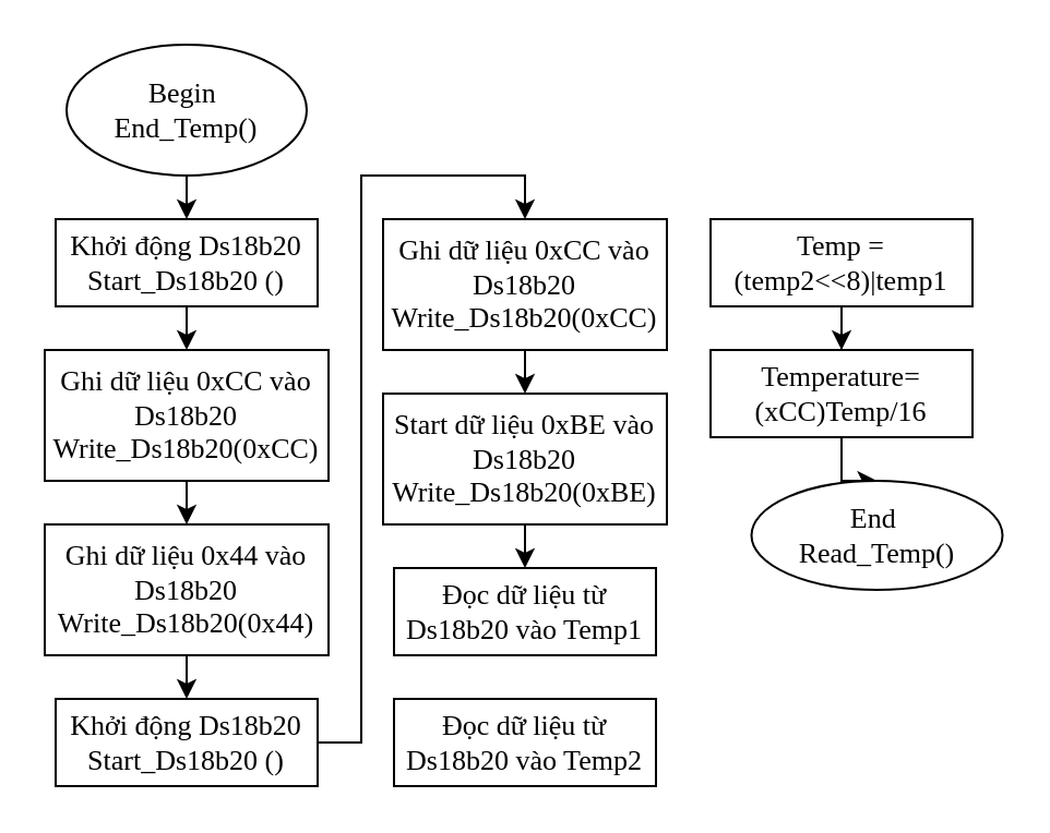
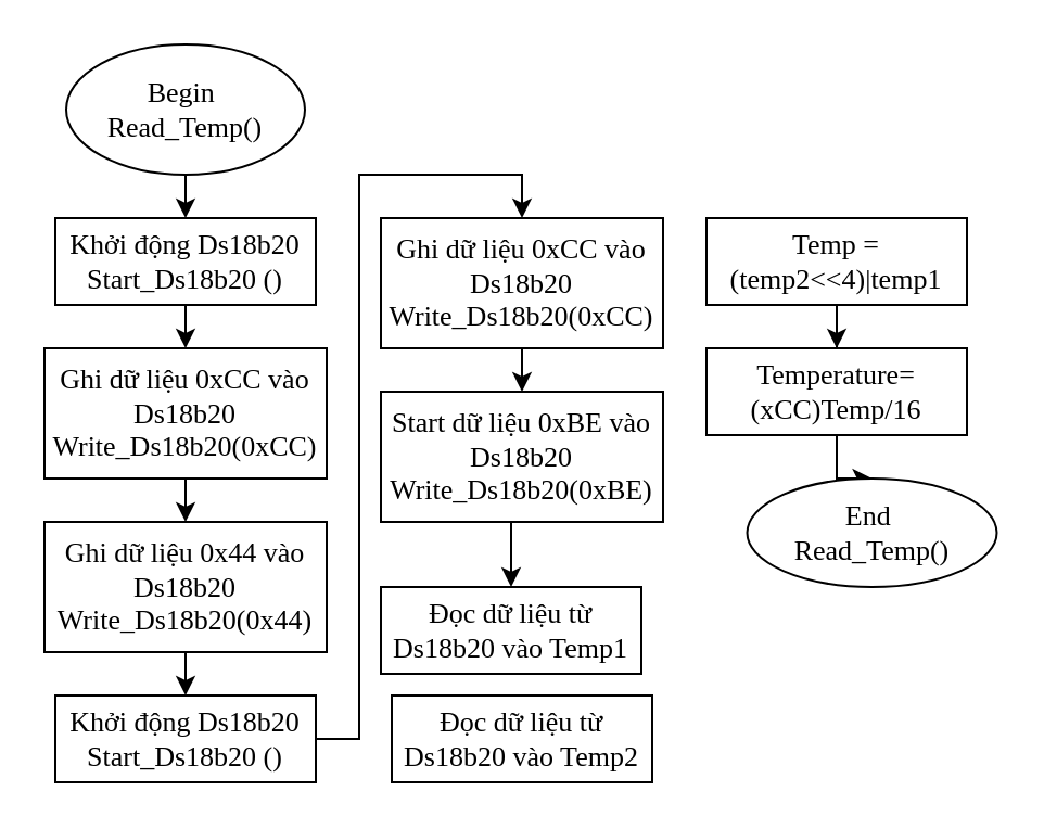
  <mxCell id="0" />
  <mxCell id="1" parent="0" />
  <mxCell id="2" style="edgeStyle=orthogonalEdgeStyle;rounded=0;orthogonalLoop=1;jettySize=auto;html=1;exitX=0.5;exitY=1;exitDx=0;exitDy=0;entryX=0.5;entryY=0;entryDx=0;entryDy=0;fontFamily=Times New Roman;fontSize=13;" parent="1" source="3" target="5" edge="1"><mxGeometry relative="1" as="geometry" /></mxCell>
- <mxCell id="3" value="Begin&amp;nbsp;&lt;br style=&quot;font-size: 13px;&quot;&gt;End_Temp()" style="ellipse;whiteSpace=wrap;html=1;fontFamily=Times New Roman;fontSize=13;" parent="1" vertex="1"><mxGeometry x="30" y="20" width="110" height="60" as="geometry" /></mxCell>
+ <mxCell id="3" value="Begin&amp;nbsp;&lt;br style=&quot;font-size: 13px;&quot;&gt;Read_Temp()" style="ellipse;whiteSpace=wrap;html=1;fontFamily=Times New Roman;fontSize=13;" parent="1" vertex="1"><mxGeometry x="30" y="20" width="110" height="60" as="geometry" /></mxCell>
  <mxCell id="4" style="edgeStyle=orthogonalEdgeStyle;rounded=0;orthogonalLoop=1;jettySize=auto;html=1;exitX=0.5;exitY=1;exitDx=0;exitDy=0;entryX=0.5;entryY=0;entryDx=0;entryDy=0;fontFamily=Times New Roman;fontSize=13;" parent="1" source="5" target="7" edge="1"><mxGeometry relative="1" as="geometry" /></mxCell>
  <mxCell id="5" value="Khởi động Ds18b20&lt;br&gt;Start_Ds18b20 ()" style="rounded=0;whiteSpace=wrap;html=1;fontFamily=Times New Roman;fontSize=13;" parent="1" vertex="1"><mxGeometry x="25" y="100" width="120" height="40" as="geometry" /></mxCell>
  <mxCell id="6" style="edgeStyle=orthogonalEdgeStyle;rounded=0;orthogonalLoop=1;jettySize=auto;html=1;exitX=0.5;exitY=1;exitDx=0;exitDy=0;entryX=0.5;entryY=0;entryDx=0;entryDy=0;" parent="1" source="7" target="18" edge="1"><mxGeometry relative="1" as="geometry" /></mxCell>
  <mxCell id="7" value="Ghi dữ liệu 0xCC vào Ds18b20&lt;br&gt;Write_Ds18b20(0xCC)" style="rounded=0;whiteSpace=wrap;html=1;fontFamily=Times New Roman;fontSize=13;" parent="1" vertex="1"><mxGeometry x="20" y="160" width="130" height="60" as="geometry" /></mxCell>
  <mxCell id="8" style="edgeStyle=orthogonalEdgeStyle;rounded=0;orthogonalLoop=1;jettySize=auto;html=1;exitX=0.5;exitY=1;exitDx=0;exitDy=0;fontFamily=Times New Roman;fontSize=13;" parent="1" source="18" edge="1"><mxGeometry relative="1" as="geometry"><mxPoint x="85" y="310" as="sourcePoint" /><mxPoint x="85" y="320" as="targetPoint" /><Array as="points" /></mxGeometry></mxCell>
  <mxCell id="9" style="edgeStyle=orthogonalEdgeStyle;rounded=0;orthogonalLoop=1;jettySize=auto;html=1;exitX=1;exitY=0.5;exitDx=0;exitDy=0;entryX=0.5;entryY=0;entryDx=0;entryDy=0;fontFamily=Times New Roman;fontSize=13;" parent="1" source="19" target="21" edge="1"><mxGeometry relative="1" as="geometry"><Array as="points"><mxPoint x="165" y="340" /><mxPoint x="165" y="80" /><mxPoint x="240" y="80" /></Array><mxPoint x="145" y="350" as="sourcePoint" /><mxPoint x="248.64" y="101.84" as="targetPoint" /></mxGeometry></mxCell>
  <mxCell id="10" style="edgeStyle=orthogonalEdgeStyle;rounded=0;orthogonalLoop=1;jettySize=auto;html=1;exitX=0.5;exitY=1;exitDx=0;exitDy=0;entryX=0.5;entryY=0;entryDx=0;entryDy=0;fontFamily=Times New Roman;fontSize=13;" parent="1" target="11" edge="1"><mxGeometry relative="1" as="geometry"><mxPoint x="240" y="240" as="sourcePoint" /></mxGeometry></mxCell>
- <mxCell id="11" value="Đọc dữ liệu từ Ds18b20 vào Temp1" style="rounded=0;whiteSpace=wrap;html=1;fontFamily=Times New Roman;fontSize=13;" parent="1" vertex="1"><mxGeometry x="180" y="260" width="120" height="40" as="geometry" /></mxCell>
+ <mxCell id="11" value="Đọc dữ liệu từ Ds18b20 vào Temp1" style="rounded=0;whiteSpace=wrap;html=1;fontFamily=Times New Roman;fontSize=13;" parent="1" vertex="1"><mxGeometry x="175" y="270" width="120" height="40" as="geometry" /></mxCell>
  <mxCell id="12" value="Đọc dữ liệu từ Ds18b20 vào Temp2" style="rounded=0;whiteSpace=wrap;html=1;fontFamily=Times New Roman;fontSize=13;" parent="1" vertex="1"><mxGeometry x="180" y="320" width="120" height="40" as="geometry" /></mxCell>
  <mxCell id="13" style="edgeStyle=orthogonalEdgeStyle;rounded=0;orthogonalLoop=1;jettySize=auto;html=1;exitX=0.5;exitY=1;exitDx=0;exitDy=0;fontFamily=Times New Roman;fontSize=13;" parent="1" source="14" target="16" edge="1"><mxGeometry relative="1" as="geometry" /></mxCell>
- <mxCell id="14" value="Temp = (temp2&amp;lt;&amp;lt;8)|temp1" style="rounded=0;whiteSpace=wrap;html=1;fontFamily=Times New Roman;fontSize=13;" parent="1" vertex="1"><mxGeometry x="325" y="100" width="120" height="40" as="geometry" /></mxCell>
+ <mxCell id="14" value="Temp = (temp2&amp;lt;&amp;lt;4)|temp1" style="rounded=0;whiteSpace=wrap;html=1;fontFamily=Times New Roman;fontSize=13;" parent="1" vertex="1"><mxGeometry x="325" y="100" width="120" height="40" as="geometry" /></mxCell>
  <mxCell id="15" value="" style="edgeStyle=orthogonalEdgeStyle;rounded=0;orthogonalLoop=1;jettySize=auto;html=1;fontFamily=Times New Roman;fontSize=13;entryX=0.5;entryY=0;entryDx=0;entryDy=0;" parent="1" source="16" target="17" edge="1"><mxGeometry relative="1" as="geometry"><mxPoint x="385" y="220" as="targetPoint" /></mxGeometry></mxCell>
  <mxCell id="16" value="Temperature=(xCC)Temp/16" style="rounded=0;whiteSpace=wrap;html=1;fontFamily=Times New Roman;fontSize=13;" parent="1" vertex="1"><mxGeometry x="325" y="160" width="120" height="40" as="geometry" /></mxCell>
  <mxCell id="17" value="End&amp;nbsp;&lt;br style=&quot;font-size: 13px&quot;&gt;Read_Temp()" style="ellipse;whiteSpace=wrap;html=1;fontFamily=Times New Roman;fontSize=13;" parent="1" vertex="1"><mxGeometry x="343.75" y="220" width="115" height="50" as="geometry" /></mxCell>
  <mxCell id="18" value="Ghi dữ liệu 0x44 vào Ds18b20&lt;br&gt;Write_Ds18b20(0x44)" style="rounded=0;whiteSpace=wrap;html=1;fontFamily=Times New Roman;fontSize=13;" parent="1" vertex="1"><mxGeometry x="20" y="240" width="130" height="60" as="geometry" /></mxCell>
  <mxCell id="19" value="Khởi động Ds18b20&lt;br&gt;Start_Ds18b20 ()" style="rounded=0;whiteSpace=wrap;html=1;fontFamily=Times New Roman;fontSize=13;" parent="1" vertex="1"><mxGeometry x="25" y="320" width="120" height="40" as="geometry" /></mxCell>
  <mxCell id="20" style="edgeStyle=orthogonalEdgeStyle;rounded=0;orthogonalLoop=1;jettySize=auto;html=1;exitX=0.5;exitY=1;exitDx=0;exitDy=0;entryX=0.5;entryY=0;entryDx=0;entryDy=0;" parent="1" source="21" target="22" edge="1"><mxGeometry relative="1" as="geometry" /></mxCell>
  <mxCell id="21" value="Ghi dữ liệu 0xCC vào Ds18b20&lt;br&gt;Write_Ds18b20(0xCC)" style="rounded=0;whiteSpace=wrap;html=1;fontFamily=Times New Roman;fontSize=13;" parent="1" vertex="1"><mxGeometry x="175" y="100" width="130" height="60" as="geometry" /></mxCell>
  <mxCell id="22" value="Start dữ liệu 0xBE vào Ds18b20&lt;br&gt;Write_Ds18b20(0xBE)" style="rounded=0;whiteSpace=wrap;html=1;fontFamily=Times New Roman;fontSize=13;" parent="1" vertex="1"><mxGeometry x="175" y="180" width="130" height="60" as="geometry" /></mxCell>
